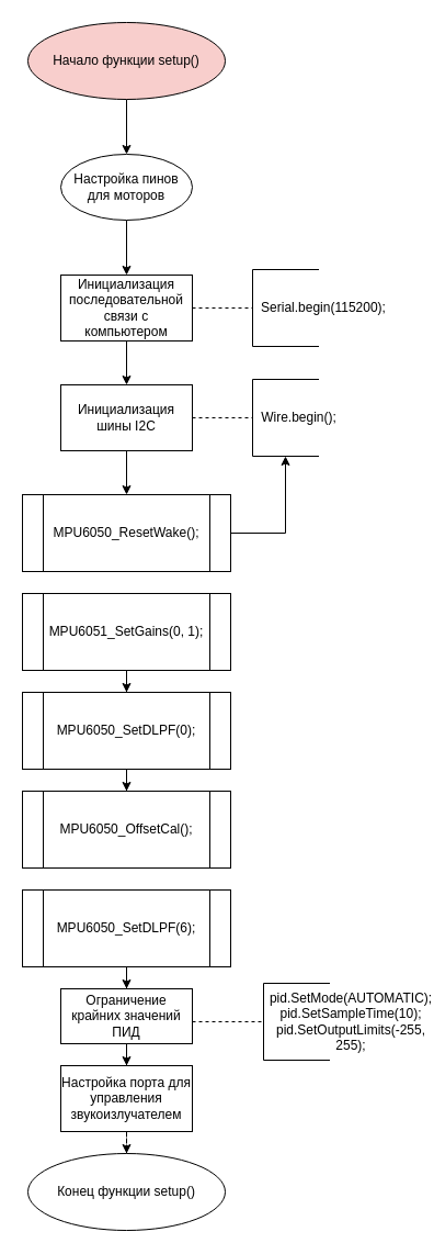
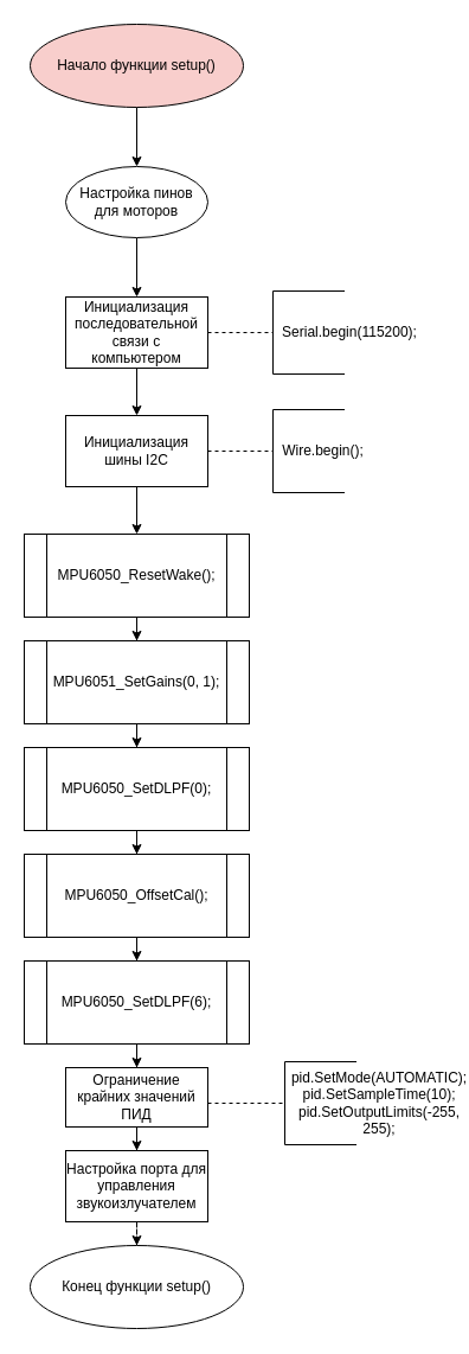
  <mxCell id="0" />
  <mxCell id="1" parent="0" />
  <mxCell id="2" style="edgeStyle=orthogonalEdgeStyle;rounded=0;orthogonalLoop=1;jettySize=auto;html=1;entryX=0.5;entryY=0;entryDx=0;entryDy=0;" edge="1" parent="1" source="3" target="5"><mxGeometry relative="1" as="geometry" /></mxCell>
  <mxCell id="3" value="Начало функции setup()" style="ellipse;whiteSpace=wrap;html=1;fillColor=#f8cecc;" vertex="1" parent="1"><mxGeometry x="25" y="20" width="180" height="70" as="geometry" /></mxCell>
  <mxCell id="4" style="edgeStyle=orthogonalEdgeStyle;rounded=0;orthogonalLoop=1;jettySize=auto;html=1;entryX=0.5;entryY=0;entryDx=0;entryDy=0;" edge="1" parent="1" source="5" target="7"><mxGeometry relative="1" as="geometry" /></mxCell>
  <mxCell id="5" value="Настройка пинов для моторов" style="ellipse;whiteSpace=wrap;html=1;" vertex="1" parent="1"><mxGeometry x="55" y="140" width="120" height="60" as="geometry" /></mxCell>
  <mxCell id="6" style="edgeStyle=orthogonalEdgeStyle;rounded=0;orthogonalLoop=1;jettySize=auto;html=1;entryX=0.5;entryY=0;entryDx=0;entryDy=0;" edge="1" parent="1" source="7" target="11"><mxGeometry relative="1" as="geometry" /></mxCell>
  <mxCell id="7" value="Инициализация последовательной связи с компьютером" style="rounded=0;whiteSpace=wrap;html=1;" vertex="1" parent="1"><mxGeometry x="55" y="250" width="120" height="60" as="geometry" /></mxCell>
  <mxCell id="8" value="" style="endArrow=none;dashed=1;html=1;rounded=0;entryX=0.5;entryY=1;entryDx=0;entryDy=0;" edge="1" parent="1" target="9"><mxGeometry width="50" height="50" relative="1" as="geometry"><mxPoint x="175" y="280" as="sourcePoint" /><mxPoint x="305" y="280" as="targetPoint" /></mxGeometry></mxCell>
  <mxCell id="9" value="Serial.begin(115200);" style="shape=partialRectangle;whiteSpace=wrap;html=1;bottom=1;right=1;left=1;top=0;fillColor=none;routingCenterX=-0.5;rotation=90;verticalAlign=middle;labelPosition=center;verticalLabelPosition=middle;align=center;horizontal=0;spacingLeft=70;" vertex="1" parent="1"><mxGeometry x="225" y="250" width="70" height="60" as="geometry" /></mxCell>
  <mxCell id="10" value="" style="edgeStyle=orthogonalEdgeStyle;rounded=0;orthogonalLoop=1;jettySize=auto;html=1;" edge="1" parent="1" source="11" target="15"><mxGeometry relative="1" as="geometry" /></mxCell>
  <mxCell id="11" value="Инициализация шины I2C" style="rounded=0;whiteSpace=wrap;html=1;" vertex="1" parent="1"><mxGeometry x="55" y="350" width="120" height="60" as="geometry" /></mxCell>
  <mxCell id="12" value="" style="endArrow=none;dashed=1;html=1;rounded=0;entryX=0.5;entryY=1;entryDx=0;entryDy=0;" edge="1" parent="1" target="13"><mxGeometry width="50" height="50" relative="1" as="geometry"><mxPoint x="175" y="380" as="sourcePoint" /><mxPoint x="305" y="380" as="targetPoint" /></mxGeometry></mxCell>
  <mxCell id="13" value="Wire.begin();" style="shape=partialRectangle;whiteSpace=wrap;html=1;bottom=1;right=1;left=1;top=0;fillColor=none;routingCenterX=-0.5;rotation=90;verticalAlign=middle;labelPosition=center;verticalLabelPosition=middle;align=center;horizontal=0;spacingLeft=25;" vertex="1" parent="1"><mxGeometry x="225" y="350" width="70" height="60" as="geometry" /></mxCell>
- <mxCell id="14" style="edgeStyle=orthogonalEdgeStyle;rounded=0;orthogonalLoop=1;jettySize=auto;html=1;" edge="1" parent="1" source="15" target="13"><mxGeometry relative="1" as="geometry" /></mxCell>
+ <mxCell id="14" style="edgeStyle=orthogonalEdgeStyle;rounded=0;orthogonalLoop=1;jettySize=auto;html=1;entryX=0.5;entryY=0;entryDx=0;entryDy=0;" edge="1" parent="1" source="15" target="19"><mxGeometry relative="1" as="geometry" /></mxCell>
  <mxCell id="15" value="MPU6050_ResetWake();" style="shape=process;whiteSpace=wrap;html=1;backgroundOutline=1;" vertex="1" parent="1"><mxGeometry x="20" y="450" width="190" height="70" as="geometry" /></mxCell>
  <mxCell id="16" style="edgeStyle=orthogonalEdgeStyle;rounded=0;orthogonalLoop=1;jettySize=auto;html=1;entryX=0.5;entryY=0;entryDx=0;entryDy=0;" edge="1" parent="1" source="17" target="25"><mxGeometry relative="1" as="geometry" /></mxCell>
  <mxCell id="17" value="MPU6050_SetDLPF(6);" style="shape=process;whiteSpace=wrap;html=1;backgroundOutline=1;" vertex="1" parent="1"><mxGeometry x="20" y="810" width="190" height="70" as="geometry" /></mxCell>
  <mxCell id="18" style="edgeStyle=orthogonalEdgeStyle;rounded=0;orthogonalLoop=1;jettySize=auto;html=1;entryX=0.5;entryY=0;entryDx=0;entryDy=0;" edge="1" parent="1" source="19" target="21"><mxGeometry relative="1" as="geometry" /></mxCell>
  <mxCell id="19" value="MPU6051_SetGains(0, 1);" style="shape=process;whiteSpace=wrap;html=1;backgroundOutline=1;" vertex="1" parent="1"><mxGeometry x="20" y="540" width="190" height="70" as="geometry" /></mxCell>
  <mxCell id="20" style="edgeStyle=orthogonalEdgeStyle;rounded=0;orthogonalLoop=1;jettySize=auto;html=1;entryX=0.5;entryY=0;entryDx=0;entryDy=0;" edge="1" parent="1" source="21" target="23"><mxGeometry relative="1" as="geometry" /></mxCell>
  <mxCell id="21" value="MPU6050_SetDLPF(0);" style="shape=process;whiteSpace=wrap;html=1;backgroundOutline=1;" vertex="1" parent="1"><mxGeometry x="20" y="630" width="190" height="70" as="geometry" /></mxCell>
+ <mxCell id="22" style="edgeStyle=orthogonalEdgeStyle;rounded=0;orthogonalLoop=1;jettySize=auto;html=1;entryX=0.5;entryY=0;entryDx=0;entryDy=0;" edge="1" parent="1" source="23" target="17"><mxGeometry relative="1" as="geometry" /></mxCell>
  <mxCell id="23" value="MPU6050_OffsetCal();" style="shape=process;whiteSpace=wrap;html=1;backgroundOutline=1;" vertex="1" parent="1"><mxGeometry x="20" y="720" width="190" height="70" as="geometry" /></mxCell>
  <mxCell id="24" style="edgeStyle=orthogonalEdgeStyle;rounded=0;orthogonalLoop=1;jettySize=auto;html=1;entryX=0.5;entryY=0;entryDx=0;entryDy=0;" edge="1" parent="1" source="25" target="27"><mxGeometry relative="1" as="geometry" /></mxCell>
  <mxCell id="25" value="Ограничение крайних значений ПИД" style="rounded=0;whiteSpace=wrap;html=1;" vertex="1" parent="1"><mxGeometry x="55" y="900" width="120" height="50" as="geometry" /></mxCell>
  <mxCell id="26" style="edgeStyle=orthogonalEdgeStyle;rounded=0;orthogonalLoop=1;jettySize=auto;html=1;entryX=0.5;entryY=0;entryDx=0;entryDy=0;dashed=1;" edge="1" parent="1" source="27" target="28"><mxGeometry relative="1" as="geometry" /></mxCell>
  <mxCell id="27" value="Настройка порта для управления звукоизлучателем" style="rounded=0;whiteSpace=wrap;html=1;" vertex="1" parent="1"><mxGeometry x="55" y="970" width="120" height="60" as="geometry" /></mxCell>
  <mxCell id="28" value="Конец функции setup()" style="ellipse;whiteSpace=wrap;html=1;" vertex="1" parent="1"><mxGeometry x="25" y="1050" width="180" height="70" as="geometry" /></mxCell>
  <mxCell id="29" value="" style="endArrow=none;dashed=1;html=1;rounded=0;entryX=0.5;entryY=1;entryDx=0;entryDy=0;" edge="1" parent="1" target="30"><mxGeometry width="50" height="50" relative="1" as="geometry"><mxPoint x="175" y="930" as="sourcePoint" /><mxPoint x="295" y="930" as="targetPoint" /></mxGeometry></mxCell>
  <mxCell id="30" value="&lt;div&gt;pid.SetMode(AUTOMATIC);&lt;/div&gt;&lt;div&gt;&lt;span style=&quot;background-color: initial;&quot;&gt;pid.SetSampleTime(10);&lt;/span&gt;&lt;/div&gt;&lt;div&gt;&lt;span style=&quot;background-color: initial;&quot;&gt;pid.SetOutputLimits(-255, 255);&lt;/span&gt;&lt;/div&gt;" style="shape=partialRectangle;whiteSpace=wrap;html=1;bottom=1;right=1;left=1;top=0;fillColor=none;routingCenterX=-0.5;rotation=90;verticalAlign=middle;labelPosition=center;verticalLabelPosition=middle;align=center;horizontal=0;spacingLeft=100;" vertex="1" parent="1"><mxGeometry x="235" y="900" width="70" height="60" as="geometry" /></mxCell>
